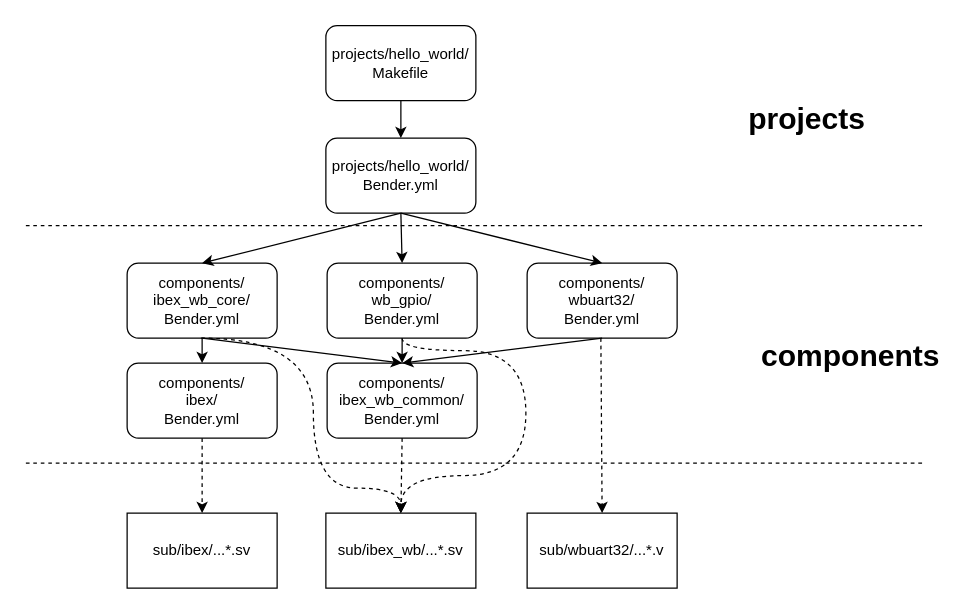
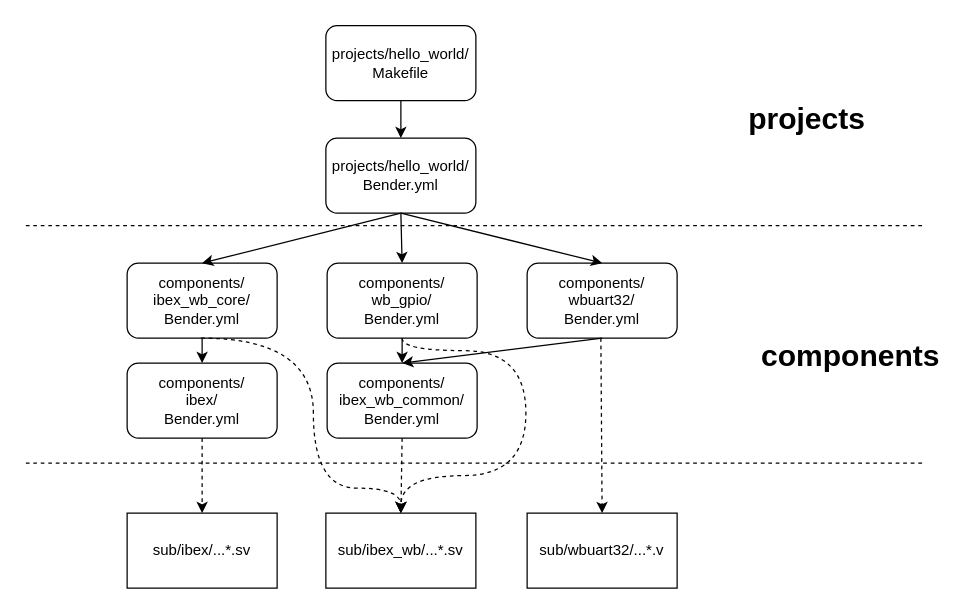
  <mxCell id="0" />
  <mxCell id="1" parent="0" />
  <mxCell id="2" value="projects/hello_world/&lt;br&gt;Bender.yml" style="rounded=1;whiteSpace=wrap;html=1;" parent="1" vertex="1"><mxGeometry x="260" y="110" width="120" height="60" as="geometry" /></mxCell>
  <mxCell id="3" value="projects/hello_world/&lt;br&gt;Makefile" style="rounded=1;whiteSpace=wrap;html=1;" parent="1" vertex="1"><mxGeometry x="260" y="20" width="120" height="60" as="geometry" /></mxCell>
  <mxCell id="4" value="" style="endArrow=classic;html=1;rounded=0;exitX=0.5;exitY=1;exitDx=0;exitDy=0;" parent="1" source="3" target="2" edge="1"><mxGeometry width="50" height="50" relative="1" as="geometry"><mxPoint x="340" y="300" as="sourcePoint" /><mxPoint x="390" y="250" as="targetPoint" /></mxGeometry></mxCell>
  <mxCell id="5" value="components/&lt;br&gt;ibex_wb_core/&lt;br&gt;Bender.yml" style="rounded=1;whiteSpace=wrap;html=1;" parent="1" vertex="1"><mxGeometry x="101" y="210" width="120" height="60" as="geometry" /></mxCell>
  <mxCell id="6" value="components/&lt;br&gt;wb_gpio/&lt;br&gt;Bender.yml" style="rounded=1;whiteSpace=wrap;html=1;" parent="1" vertex="1"><mxGeometry x="261" y="210" width="120" height="60" as="geometry" /></mxCell>
  <mxCell id="7" value="components/&lt;br&gt;wbuart32/&lt;br&gt;Bender.yml" style="rounded=1;whiteSpace=wrap;html=1;" parent="1" vertex="1"><mxGeometry x="421" y="210" width="120" height="60" as="geometry" /></mxCell>
  <mxCell id="8" style="edgeStyle=orthogonalEdgeStyle;rounded=0;orthogonalLoop=1;jettySize=auto;html=1;dashed=1;targetPerimeterSpacing=14;strokeWidth=1;exitX=0.5;exitY=1;exitDx=0;exitDy=0;entryX=0.5;entryY=0;entryDx=0;entryDy=0;curved=1;" parent="1" source="6" target="19" edge="1"><mxGeometry relative="1" as="geometry"><mxPoint x="350" y="390" as="targetPoint" /><Array as="points"><mxPoint x="321" y="280" /><mxPoint x="420" y="280" /><mxPoint x="420" y="380" /><mxPoint x="320" y="380" /></Array></mxGeometry></mxCell>
  <mxCell id="9" value="components/&lt;br&gt;ibex/&lt;br&gt;Bender.yml" style="rounded=1;whiteSpace=wrap;html=1;" parent="1" vertex="1"><mxGeometry x="101" y="290" width="120" height="60" as="geometry" /></mxCell>
  <mxCell id="10" value="components/&lt;br&gt;ibex_wb_common/&lt;br&gt;Bender.yml" style="rounded=1;whiteSpace=wrap;html=1;" parent="1" vertex="1"><mxGeometry x="261" y="290" width="120" height="60" as="geometry" /></mxCell>
  <mxCell id="11" value="" style="endArrow=classic;html=1;rounded=0;exitX=0.5;exitY=1;exitDx=0;exitDy=0;entryX=0.5;entryY=0;entryDx=0;entryDy=0;" parent="1" source="2" target="6" edge="1"><mxGeometry width="50" height="50" relative="1" as="geometry"><mxPoint x="410" y="200" as="sourcePoint" /><mxPoint x="460" y="150" as="targetPoint" /></mxGeometry></mxCell>
  <mxCell id="12" value="" style="endArrow=classic;html=1;rounded=0;exitX=0.5;exitY=1;exitDx=0;exitDy=0;entryX=0.5;entryY=0;entryDx=0;entryDy=0;" parent="1" source="2" target="7" edge="1"><mxGeometry width="50" height="50" relative="1" as="geometry"><mxPoint x="330" y="180" as="sourcePoint" /><mxPoint x="331" y="220" as="targetPoint" /></mxGeometry></mxCell>
  <mxCell id="13" value="" style="endArrow=classic;html=1;rounded=0;exitX=0.5;exitY=1;exitDx=0;exitDy=0;entryX=0.5;entryY=0;entryDx=0;entryDy=0;" parent="1" source="2" target="5" edge="1"><mxGeometry width="50" height="50" relative="1" as="geometry"><mxPoint x="330" y="180" as="sourcePoint" /><mxPoint x="491" y="220" as="targetPoint" /></mxGeometry></mxCell>
  <mxCell id="14" value="" style="endArrow=classic;html=1;rounded=0;exitX=0.5;exitY=1;exitDx=0;exitDy=0;" parent="1" source="5" target="9" edge="1"><mxGeometry width="50" height="50" relative="1" as="geometry"><mxPoint x="130" y="460" as="sourcePoint" /><mxPoint x="180" y="410" as="targetPoint" /></mxGeometry></mxCell>
- <mxCell id="15" value="" style="endArrow=classic;html=1;rounded=0;exitX=0.5;exitY=1;exitDx=0;exitDy=0;entryX=0.5;entryY=0;entryDx=0;entryDy=0;" parent="1" source="5" target="10" edge="1"><mxGeometry width="50" height="50" relative="1" as="geometry"><mxPoint x="340" y="190" as="sourcePoint" /><mxPoint x="501" y="230" as="targetPoint" /></mxGeometry></mxCell>
  <mxCell id="16" value="" style="endArrow=classic;html=1;rounded=0;exitX=0.5;exitY=1;exitDx=0;exitDy=0;entryX=0.5;entryY=0;entryDx=0;entryDy=0;" parent="1" source="6" target="10" edge="1"><mxGeometry width="50" height="50" relative="1" as="geometry"><mxPoint x="350" y="200" as="sourcePoint" /><mxPoint x="511" y="240" as="targetPoint" /></mxGeometry></mxCell>
  <mxCell id="17" value="" style="endArrow=classic;html=1;rounded=0;exitX=0.5;exitY=1;exitDx=0;exitDy=0;entryX=0.5;entryY=0;entryDx=0;entryDy=0;" parent="1" source="7" target="10" edge="1"><mxGeometry width="50" height="50" relative="1" as="geometry"><mxPoint x="360" y="210" as="sourcePoint" /><mxPoint x="521" y="250" as="targetPoint" /></mxGeometry></mxCell>
  <mxCell id="18" value="sub/ibex/...*.sv" style="rounded=0;whiteSpace=wrap;html=1;" parent="1" vertex="1"><mxGeometry x="101" y="410" width="120" height="60" as="geometry" /></mxCell>
  <mxCell id="19" value="sub/ibex_wb/...*.sv" style="rounded=0;whiteSpace=wrap;html=1;" parent="1" vertex="1"><mxGeometry x="260" y="410" width="120" height="60" as="geometry" /></mxCell>
  <mxCell id="20" value="sub/wbuart32/...*.v" style="rounded=0;whiteSpace=wrap;html=1;" parent="1" vertex="1"><mxGeometry x="421" y="410" width="120" height="60" as="geometry" /></mxCell>
  <mxCell id="21" value="" style="endArrow=classic;html=1;rounded=0;targetPerimeterSpacing=14;strokeWidth=1;entryX=0.5;entryY=0;entryDx=0;entryDy=0;dashed=1;" parent="1" target="20" edge="1"><mxGeometry width="50" height="50" relative="1" as="geometry"><mxPoint x="480" y="270" as="sourcePoint" /><mxPoint x="550" y="350" as="targetPoint" /></mxGeometry></mxCell>
  <mxCell id="22" value="" style="endArrow=classic;html=1;rounded=0;targetPerimeterSpacing=14;strokeWidth=1;entryX=0.5;entryY=0;entryDx=0;entryDy=0;dashed=1;exitX=0.5;exitY=1;exitDx=0;exitDy=0;" parent="1" source="10" target="19" edge="1"><mxGeometry width="50" height="50" relative="1" as="geometry"><mxPoint x="490" y="280" as="sourcePoint" /><mxPoint x="491" y="420" as="targetPoint" /></mxGeometry></mxCell>
  <mxCell id="23" value="" style="endArrow=classic;html=1;rounded=0;targetPerimeterSpacing=14;strokeWidth=1;entryX=0.5;entryY=0;entryDx=0;entryDy=0;dashed=1;exitX=0.5;exitY=1;exitDx=0;exitDy=0;" parent="1" source="9" target="18" edge="1"><mxGeometry width="50" height="50" relative="1" as="geometry"><mxPoint x="331" y="360" as="sourcePoint" /><mxPoint x="330" y="420" as="targetPoint" /></mxGeometry></mxCell>
  <mxCell id="24" value="" style="endArrow=classic;html=1;rounded=0;targetPerimeterSpacing=14;strokeWidth=1;dashed=1;edgeStyle=orthogonalEdgeStyle;curved=1;" parent="1" edge="1"><mxGeometry width="50" height="50" relative="1" as="geometry"><mxPoint x="160" y="270" as="sourcePoint" /><mxPoint x="320" y="410" as="targetPoint" /><Array as="points"><mxPoint x="250" y="270" /><mxPoint x="250" y="390" /><mxPoint x="320" y="390" /></Array></mxGeometry></mxCell>
  <mxCell id="25" value="" style="endArrow=none;dashed=1;html=1;rounded=0;targetPerimeterSpacing=14;strokeWidth=1;curved=1;" edge="1" parent="1"><mxGeometry width="50" height="50" relative="1" as="geometry"><mxPoint x="20" y="180" as="sourcePoint" /><mxPoint x="740" y="180" as="targetPoint" /></mxGeometry></mxCell>
  <mxCell id="26" value="" style="endArrow=none;dashed=1;html=1;rounded=0;targetPerimeterSpacing=14;strokeWidth=1;curved=1;" edge="1" parent="1"><mxGeometry width="50" height="50" relative="1" as="geometry"><mxPoint x="20" y="370" as="sourcePoint" /><mxPoint x="740" y="370" as="targetPoint" /></mxGeometry></mxCell>
  <mxCell id="27" value="projects" style="text;html=1;strokeColor=none;fillColor=none;align=center;verticalAlign=middle;whiteSpace=wrap;rounded=0;fontStyle=1;fontSize=24;" vertex="1" parent="1"><mxGeometry x="615" y="80" width="60" height="30" as="geometry" /></mxCell>
  <mxCell id="28" value="components" style="text;html=1;strokeColor=none;fillColor=none;align=center;verticalAlign=middle;whiteSpace=wrap;rounded=0;fontStyle=1;fontSize=24;" vertex="1" parent="1"><mxGeometry x="650" y="270" width="60" height="30" as="geometry" /></mxCell>
